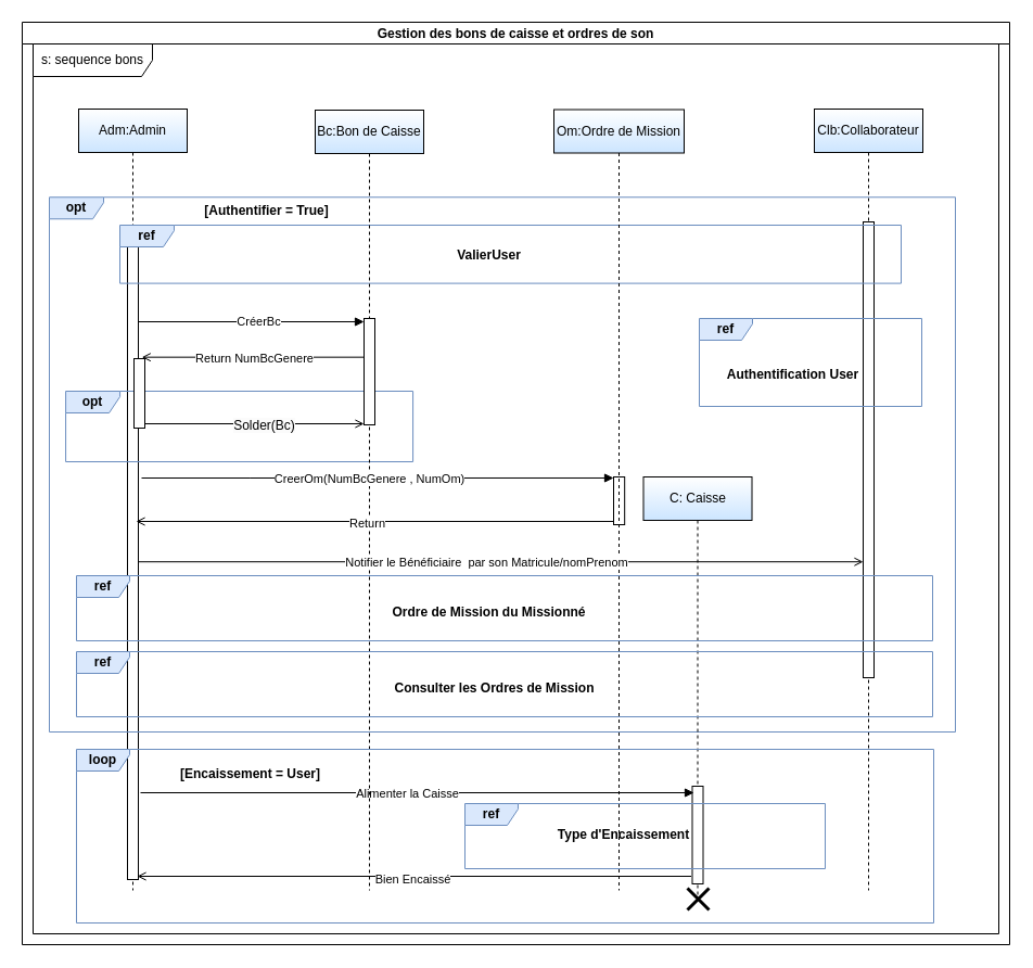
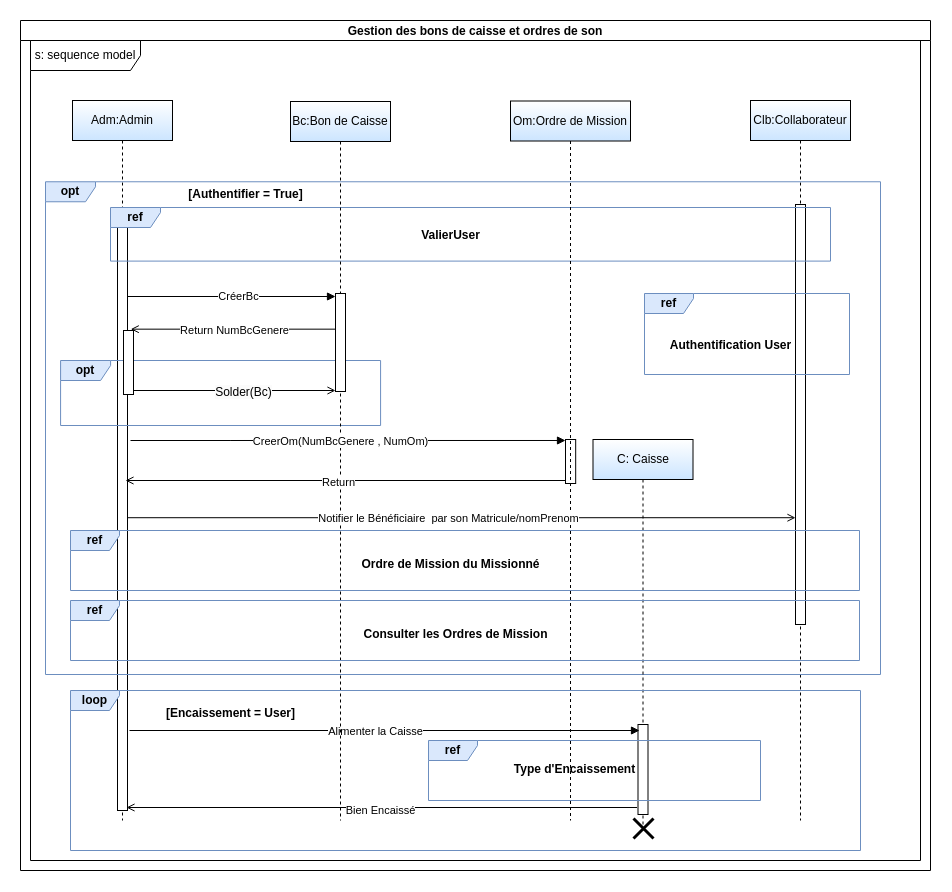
  <mxCell id="0" />
  <mxCell id="1" parent="0" />
  <mxCell id="2" value="Adm:Admin" style="shape=umlLifeline;perimeter=lifelinePerimeter;whiteSpace=wrap;html=1;container=0;dropTarget=0;collapsible=0;recursiveResize=0;outlineConnect=0;portConstraint=eastwest;newEdgeStyle={&quot;edgeStyle&quot;:&quot;elbowEdgeStyle&quot;,&quot;elbow&quot;:&quot;vertical&quot;,&quot;curved&quot;:0,&quot;rounded&quot;:0};fillColor=default;strokeColor=#000000;gradientColor=#CCE5FF;" vertex="1" parent="1"><mxGeometry x="72" y="100" width="100" height="720" as="geometry" /></mxCell>
  <mxCell id="3" value="" style="html=1;points=[];perimeter=orthogonalPerimeter;outlineConnect=0;targetShapes=umlLifeline;portConstraint=eastwest;newEdgeStyle={&quot;edgeStyle&quot;:&quot;elbowEdgeStyle&quot;,&quot;elbow&quot;:&quot;vertical&quot;,&quot;curved&quot;:0,&quot;rounded&quot;:0};" vertex="1" parent="2"><mxGeometry x="45" y="110" width="10" height="600" as="geometry" /></mxCell>
  <mxCell id="4" value="Clb:Collaborateur" style="shape=umlLifeline;perimeter=lifelinePerimeter;whiteSpace=wrap;html=1;container=0;dropTarget=0;collapsible=0;recursiveResize=0;outlineConnect=0;portConstraint=eastwest;newEdgeStyle={&quot;edgeStyle&quot;:&quot;elbowEdgeStyle&quot;,&quot;elbow&quot;:&quot;vertical&quot;,&quot;curved&quot;:0,&quot;rounded&quot;:0};gradientColor=#CCE5FF;" vertex="1" parent="1"><mxGeometry x="750" y="100" width="100" height="720" as="geometry" /></mxCell>
  <mxCell id="5" value="&lt;b&gt;opt&lt;/b&gt;" style="shape=umlFrame;whiteSpace=wrap;html=1;pointerEvents=0;width=50;height=20;fillColor=#dae8fc;strokeColor=#6c8ebf;" vertex="1" parent="1"><mxGeometry x="45" y="181.28" width="835" height="492.73" as="geometry" /></mxCell>
  <mxCell id="6" value="&lt;b&gt;[Authentifier = True]&lt;/b&gt;" style="text;html=1;align=center;verticalAlign=middle;resizable=0;points=[];autosize=1;strokeColor=none;fillColor=none;" vertex="1" parent="1"><mxGeometry x="175.004" y="178.996" width="140" height="30" as="geometry" /></mxCell>
  <mxCell id="7" value="" style="group" vertex="1" connectable="0" parent="1"><mxGeometry x="50.09" y="284" width="366.59" height="199" as="geometry" /></mxCell>
  <mxCell id="8" value="&lt;b&gt;opt&lt;/b&gt;" style="shape=umlFrame;whiteSpace=wrap;html=1;pointerEvents=0;width=50;height=20;fillColor=#dae8fc;strokeColor=#6c8ebf;" vertex="1" parent="7"><mxGeometry x="10" y="76" width="320" height="65" as="geometry" /></mxCell>
  <mxCell id="9" value="" style="html=1;points=[];perimeter=orthogonalPerimeter;outlineConnect=0;targetShapes=umlLifeline;portConstraint=eastwest;newEdgeStyle={&quot;edgeStyle&quot;:&quot;elbowEdgeStyle&quot;,&quot;elbow&quot;:&quot;vertical&quot;,&quot;curved&quot;:0,&quot;rounded&quot;:0};" vertex="1" parent="7"><mxGeometry x="72.91" y="46" width="10" height="64" as="geometry" /></mxCell>
  <mxCell id="10" value="" style="html=1;verticalAlign=bottom;endArrow=block;curved=0;rounded=0;" edge="1" parent="7" source="3"><mxGeometry width="80" relative="1" as="geometry"><mxPoint x="79.91" y="12" as="sourcePoint" /><mxPoint x="284.91" y="12" as="targetPoint" /></mxGeometry></mxCell>
  <mxCell id="11" value="CréerBc" style="edgeLabel;html=1;align=center;verticalAlign=middle;resizable=0;points=[];" vertex="1" connectable="0" parent="10"><mxGeometry x="0.06" y="1" relative="1" as="geometry"><mxPoint as="offset" /></mxGeometry></mxCell>
  <mxCell id="12" value="" style="html=1;points=[];perimeter=orthogonalPerimeter;outlineConnect=0;targetShapes=umlLifeline;portConstraint=eastwest;newEdgeStyle={&quot;edgeStyle&quot;:&quot;elbowEdgeStyle&quot;,&quot;elbow&quot;:&quot;vertical&quot;,&quot;curved&quot;:0,&quot;rounded&quot;:0};" vertex="1" parent="1"><mxGeometry x="565" y="439" width="10.18" height="44" as="geometry" /></mxCell>
  <mxCell id="13" value="&lt;b&gt;Authentification User&lt;/b&gt;" style="text;html=1;align=center;verticalAlign=middle;resizable=0;points=[];autosize=1;strokeColor=none;fillColor=none;" vertex="1" parent="1"><mxGeometry x="659.995" y="329.996" width="140" height="30" as="geometry" /></mxCell>
  <mxCell id="14" value="" style="html=1;points=[];perimeter=orthogonalPerimeter;outlineConnect=0;targetShapes=umlLifeline;portConstraint=eastwest;newEdgeStyle={&quot;edgeStyle&quot;:&quot;elbowEdgeStyle&quot;,&quot;elbow&quot;:&quot;vertical&quot;,&quot;curved&quot;:0,&quot;rounded&quot;:0};" vertex="1" parent="1"><mxGeometry x="795" y="204" width="10" height="420" as="geometry" /></mxCell>
  <mxCell id="15" value="" style="group;labelBackgroundColor=none;textShadow=0;fontColor=default;labelBorderColor=default;fillColor=none;" vertex="1" connectable="0" parent="1"><mxGeometry x="110" y="207" width="720" height="67" as="geometry" /></mxCell>
  <mxCell id="16" value="&lt;b&gt;ref&lt;/b&gt;" style="shape=umlFrame;whiteSpace=wrap;html=1;pointerEvents=0;width=50;height=20;fillColor=#dae8fc;strokeColor=#6c8ebf;" vertex="1" parent="15"><mxGeometry width="720" height="53.6" as="geometry" /></mxCell>
  <mxCell id="17" value="&lt;b&gt;ValierUser&lt;/b&gt;" style="text;html=1;align=center;verticalAlign=middle;resizable=0;points=[];autosize=1;strokeColor=none;fillColor=none;" vertex="1" parent="15"><mxGeometry x="299.997" y="13.403" width="80" height="30" as="geometry" /></mxCell>
  <mxCell id="18" value="&lt;b&gt;ref&lt;/b&gt;" style="shape=umlFrame;whiteSpace=wrap;html=1;pointerEvents=0;width=49;height=20;fillColor=#dae8fc;strokeColor=#6c8ebf;" vertex="1" parent="1"><mxGeometry x="644" y="293" width="205" height="81" as="geometry" /></mxCell>
  <mxCell id="19" value="&lt;b&gt;Ordre de Mission du Missionné&lt;/b&gt;" style="text;html=1;align=center;verticalAlign=middle;resizable=0;points=[];autosize=1;strokeColor=none;fillColor=none;" vertex="1" parent="1"><mxGeometry x="349.995" y="548.996" width="200" height="30" as="geometry" /></mxCell>
  <mxCell id="20" value="&lt;b&gt;Consulter les Ordres de Mission&lt;/b&gt;" style="text;html=1;align=center;verticalAlign=middle;resizable=0;points=[];autosize=1;strokeColor=none;fillColor=none;" vertex="1" parent="1"><mxGeometry x="349.995" y="618.996" width="210" height="30" as="geometry" /></mxCell>
  <mxCell id="21" value="C: Caisse" style="shape=umlLifeline;perimeter=lifelinePerimeter;whiteSpace=wrap;html=1;container=0;dropTarget=0;collapsible=0;recursiveResize=0;outlineConnect=0;portConstraint=eastwest;newEdgeStyle={&quot;edgeStyle&quot;:&quot;elbowEdgeStyle&quot;,&quot;elbow&quot;:&quot;vertical&quot;,&quot;curved&quot;:0,&quot;rounded&quot;:0};gradientColor=#CCE5FF;" vertex="1" parent="1"><mxGeometry x="592.5" y="439" width="100" height="385" as="geometry" /></mxCell>
  <mxCell id="22" value="" style="html=1;points=[];perimeter=orthogonalPerimeter;outlineConnect=0;targetShapes=umlLifeline;portConstraint=eastwest;newEdgeStyle={&quot;edgeStyle&quot;:&quot;elbowEdgeStyle&quot;,&quot;elbow&quot;:&quot;vertical&quot;,&quot;curved&quot;:0,&quot;rounded&quot;:0};" vertex="1" parent="1"><mxGeometry x="637.5" y="724" width="10" height="90" as="geometry" /></mxCell>
  <mxCell id="23" value="Alimenter la Caisse" style="html=1;verticalAlign=bottom;endArrow=block;edgeStyle=elbowEdgeStyle;elbow=horizontal;curved=0;rounded=0;" edge="1" parent="1"><mxGeometry x="-0.034" y="-10" relative="1" as="geometry"><mxPoint x="129" y="730" as="sourcePoint" /><mxPoint x="639" y="730" as="targetPoint" /><mxPoint as="offset" /></mxGeometry></mxCell>
  <mxCell id="24" value="" style="endArrow=open;endFill=1;html=1;rounded=0;" edge="1" parent="1"><mxGeometry width="160" relative="1" as="geometry"><mxPoint x="636.5" y="807" as="sourcePoint" /><mxPoint x="126" y="807" as="targetPoint" /></mxGeometry></mxCell>
  <mxCell id="25" value="Bien Encaissé" style="edgeLabel;html=1;align=center;verticalAlign=middle;resizable=0;points=[];" vertex="1" connectable="0" parent="24"><mxGeometry x="0.062" y="2" relative="1" as="geometry"><mxPoint x="14" as="offset" /></mxGeometry></mxCell>
  <mxCell id="26" value="&lt;b&gt;Type d'Encaissement&lt;/b&gt;" style="text;html=1;align=center;verticalAlign=middle;resizable=0;points=[];autosize=1;strokeColor=none;fillColor=none;" vertex="1" parent="1"><mxGeometry x="504" y="754" width="140" height="30" as="geometry" /></mxCell>
  <mxCell id="27" value="Bc:Bon de Caisse" style="shape=umlLifeline;perimeter=lifelinePerimeter;whiteSpace=wrap;html=1;container=0;dropTarget=0;collapsible=0;recursiveResize=0;outlineConnect=0;portConstraint=eastwest;newEdgeStyle={&quot;edgeStyle&quot;:&quot;elbowEdgeStyle&quot;,&quot;elbow&quot;:&quot;vertical&quot;,&quot;curved&quot;:0,&quot;rounded&quot;:0};gradientColor=#CCE5FF;" vertex="1" parent="1"><mxGeometry x="290" y="101" width="100" height="719" as="geometry" /></mxCell>
  <mxCell id="28" value="" style="html=1;points=[];perimeter=orthogonalPerimeter;outlineConnect=0;targetShapes=umlLifeline;portConstraint=eastwest;newEdgeStyle={&quot;edgeStyle&quot;:&quot;elbowEdgeStyle&quot;,&quot;elbow&quot;:&quot;vertical&quot;,&quot;curved&quot;:0,&quot;rounded&quot;:0};" vertex="1" parent="27"><mxGeometry x="45" y="192" width="10" height="98" as="geometry" /></mxCell>
  <mxCell id="29" value="Om:Ordre de Mission" style="shape=umlLifeline;perimeter=lifelinePerimeter;whiteSpace=wrap;html=1;container=0;dropTarget=0;collapsible=0;recursiveResize=0;outlineConnect=0;portConstraint=eastwest;newEdgeStyle={&quot;edgeStyle&quot;:&quot;elbowEdgeStyle&quot;,&quot;elbow&quot;:&quot;vertical&quot;,&quot;curved&quot;:0,&quot;rounded&quot;:0};gradientColor=#CCE5FF;" vertex="1" parent="1"><mxGeometry x="510" y="100.5" width="120" height="719.5" as="geometry" /></mxCell>
  <mxCell id="30" value="" style="endArrow=open;endFill=1;html=1;rounded=0;" edge="1" parent="1" target="14"><mxGeometry width="160" relative="1" as="geometry"><mxPoint x="127" y="517.206" as="sourcePoint" /><mxPoint x="750" y="517.206" as="targetPoint" /></mxGeometry></mxCell>
  <mxCell id="31" value="Notifier le Bénéficiaire&amp;nbsp; par son Matricule/nomPrenom" style="edgeLabel;html=1;align=center;verticalAlign=middle;resizable=0;points=[];" vertex="1" connectable="0" parent="30"><mxGeometry x="-0.048" relative="1" as="geometry"><mxPoint x="2" as="offset" /></mxGeometry></mxCell>
  <mxCell id="32" value="CreerOm(NumBcGenere , NumOm)" style="html=1;verticalAlign=bottom;endArrow=block;edgeStyle=elbowEdgeStyle;elbow=horizontal;curved=0;rounded=0;entryX=0.491;entryY=0.057;entryDx=0;entryDy=0;entryPerimeter=0;" edge="1" parent="1"><mxGeometry x="-0.034" y="-10" relative="1" as="geometry"><mxPoint x="130" y="440" as="sourcePoint" /><Array as="points"><mxPoint x="230.421" y="439.587" /></Array><mxPoint x="564.998" y="439.987" as="targetPoint" /><mxPoint as="offset" /></mxGeometry></mxCell>
  <mxCell id="33" value="" style="endArrow=open;endFill=1;html=1;rounded=0;entryX=0.725;entryY=-0.021;entryDx=0;entryDy=0;entryPerimeter=0;" edge="1" parent="1"><mxGeometry width="160" relative="1" as="geometry"><mxPoint x="335" y="328.656" as="sourcePoint" /><mxPoint x="130.25" y="328.656" as="targetPoint" /></mxGeometry></mxCell>
  <mxCell id="34" value="Return NumBcGenere" style="edgeLabel;html=1;align=center;verticalAlign=middle;resizable=0;points=[];" vertex="1" connectable="0" parent="33"><mxGeometry x="0.074" relative="1" as="geometry"><mxPoint x="8" y="1" as="offset" /></mxGeometry></mxCell>
  <mxCell id="35" value="" style="endArrow=open;endFill=1;html=1;rounded=0;" edge="1" parent="1" source="9"><mxGeometry width="160" relative="1" as="geometry"><mxPoint x="140" y="390" as="sourcePoint" /><mxPoint x="335" y="390" as="targetPoint" /></mxGeometry></mxCell>
  <mxCell id="36" value="&lt;span style=&quot;font-size: 12px; background-color: rgb(251, 251, 251);&quot;&gt;Solder(Bc)&lt;/span&gt;" style="edgeLabel;html=1;align=center;verticalAlign=middle;resizable=0;points=[];" vertex="1" connectable="0" parent="35"><mxGeometry x="0.079" y="-1" relative="1" as="geometry"><mxPoint as="offset" /></mxGeometry></mxCell>
  <mxCell id="37" value="" style="endArrow=open;endFill=1;html=1;rounded=0;" edge="1" parent="1" source="12"><mxGeometry width="160" relative="1" as="geometry"><mxPoint x="560" y="480" as="sourcePoint" /><mxPoint x="125" y="480.008" as="targetPoint" /></mxGeometry></mxCell>
  <mxCell id="38" value="Return" style="edgeLabel;html=1;align=center;verticalAlign=middle;resizable=0;points=[];" vertex="1" connectable="0" parent="37"><mxGeometry x="0.074" relative="1" as="geometry"><mxPoint x="8" y="1" as="offset" /></mxGeometry></mxCell>
  <mxCell id="39" value="&lt;b&gt;ref&lt;/b&gt;" style="shape=umlFrame;whiteSpace=wrap;html=1;pointerEvents=0;width=49;height=20;fillColor=#dae8fc;strokeColor=#6c8ebf;" vertex="1" parent="1"><mxGeometry x="70" y="530" width="789" height="60" as="geometry" /></mxCell>
  <mxCell id="40" value="Gestion des bons de caisse et ordres de son" style="swimlane;startSize=20;gradientColor=none;" vertex="1" parent="1"><mxGeometry x="20" y="20" width="910" height="850" as="geometry"><mxRectangle x="-850" y="-1100" width="90" height="30" as="alternateBounds" /></mxGeometry></mxCell>
- <mxCell id="41" value="s: sequence bons" style="shape=umlFrame;whiteSpace=wrap;html=1;pointerEvents=0;width=110;height=30;" vertex="1" parent="40"><mxGeometry x="10" y="20" width="890" height="820" as="geometry" /></mxCell>
+ <mxCell id="41" value="s: sequence model" style="shape=umlFrame;whiteSpace=wrap;html=1;pointerEvents=0;width=110;height=30;" vertex="1" parent="40"><mxGeometry x="10" y="20" width="890" height="820" as="geometry" /></mxCell>
  <mxCell id="42" value="&lt;b&gt;ref&lt;/b&gt;" style="shape=umlFrame;whiteSpace=wrap;html=1;pointerEvents=0;width=49;height=20;fillColor=#dae8fc;strokeColor=#6c8ebf;" vertex="1" parent="40"><mxGeometry x="50" y="580" width="789" height="60" as="geometry" /></mxCell>
  <mxCell id="43" value="&lt;b&gt;loop&lt;/b&gt;" style="shape=umlFrame;whiteSpace=wrap;html=1;pointerEvents=0;width=49;height=20;fillColor=#dae8fc;strokeColor=#6c8ebf;" vertex="1" parent="40"><mxGeometry x="50" y="670" width="790" height="160" as="geometry" /></mxCell>
  <mxCell id="44" value="" style="shape=umlDestroy;whiteSpace=wrap;html=1;strokeWidth=3;targetShapes=umlLifeline;" vertex="1" parent="40"><mxGeometry x="613" y="798" width="20" height="20" as="geometry" /></mxCell>
  <mxCell id="45" value="&lt;b&gt;ref&lt;/b&gt;" style="shape=umlFrame;whiteSpace=wrap;html=1;pointerEvents=0;width=49;height=20;fillColor=#dae8fc;strokeColor=#6c8ebf;" vertex="1" parent="40"><mxGeometry x="408" y="720" width="332" height="60" as="geometry" /></mxCell>
  <mxCell id="46" value="&lt;b&gt;[Encaissement = User]&lt;/b&gt;" style="text;html=1;align=center;verticalAlign=middle;resizable=0;points=[];autosize=1;strokeColor=none;fillColor=none;" vertex="1" parent="1"><mxGeometry x="155" y="698" width="150" height="30" as="geometry" /></mxCell>
